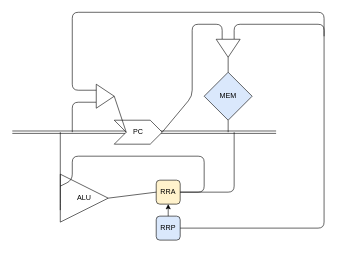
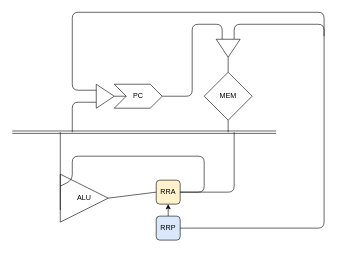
  <mxCell id="0" />
  <mxCell id="1" parent="0" />
  <mxCell id="2" value="ALU" style="triangle;whiteSpace=wrap;html=1;" parent="1" vertex="1"><mxGeometry x="100" y="290" width="80" height="80" as="geometry" /></mxCell>
  <mxCell id="3" value="RRA" style="rounded=1;whiteSpace=wrap;html=1;fillColor=#fff2cc;" parent="1" vertex="1"><mxGeometry x="260" y="300" width="40" height="40" as="geometry" /></mxCell>
  <mxCell id="4" value="" style="endArrow=none;html=1;rounded=1;entryX=1;entryY=0.5;entryDx=0;entryDy=0;exitX=0;exitY=0.25;exitDx=0;exitDy=0;" parent="1" source="2" target="3" edge="1"><mxGeometry width="50" height="50" relative="1" as="geometry"><mxPoint x="180" y="340" as="sourcePoint" /><mxPoint x="230" y="290" as="targetPoint" /><Array as="points"><mxPoint x="120" y="300" /><mxPoint x="120" y="260" /><mxPoint x="340" y="260" /><mxPoint x="340" y="320" /></Array></mxGeometry></mxCell>
  <mxCell id="5" value="" style="shape=link;html=1;rounded=1;" parent="1" edge="1"><mxGeometry width="100" relative="1" as="geometry"><mxPoint x="20" y="220" as="sourcePoint" /><mxPoint x="460" y="220" as="targetPoint" /></mxGeometry></mxCell>
  <mxCell id="6" value="" style="endArrow=none;html=1;rounded=1;entryX=1;entryY=0.5;entryDx=0;entryDy=0;" parent="1" target="3" edge="1"><mxGeometry width="50" height="50" relative="1" as="geometry"><mxPoint x="390" y="220" as="sourcePoint" /><mxPoint x="230" y="330" as="targetPoint" /><Array as="points"><mxPoint x="390" y="320" /></Array></mxGeometry></mxCell>
  <mxCell id="7" value="" style="endArrow=none;html=1;rounded=1;exitX=0;exitY=0.75;exitDx=0;exitDy=0;" parent="1" source="2" edge="1"><mxGeometry width="50" height="50" relative="1" as="geometry"><mxPoint x="140" y="300" as="sourcePoint" /><mxPoint x="100" y="220" as="targetPoint" /><Array as="points"><mxPoint x="100" y="340" /></Array></mxGeometry></mxCell>
- <mxCell id="8" value="PC" style="shape=step;perimeter=stepPerimeter;whiteSpace=wrap;html=1;fixedSize=1;" parent="1" vertex="1"><mxGeometry x="190" y="200" width="80" height="40" as="geometry" /></mxCell>
+ <mxCell id="8" value="PC" style="shape=step;perimeter=stepPerimeter;whiteSpace=wrap;html=1;fixedSize=1;" parent="1" vertex="1"><mxGeometry x="190" y="140" width="80" height="40" as="geometry" /></mxCell>
  <mxCell id="9" value="" style="endArrow=none;html=1;rounded=1;entryX=0;entryY=0.75;entryDx=0;entryDy=0;" parent="1" target="11" edge="1"><mxGeometry width="50" height="50" relative="1" as="geometry"><mxPoint x="120" y="220" as="sourcePoint" /><mxPoint x="120" y="160" as="targetPoint" /><Array as="points"><mxPoint x="120" y="170" /></Array></mxGeometry></mxCell>
  <mxCell id="10" value="" style="endArrow=none;html=1;rounded=1;exitX=1;exitY=0.5;exitDx=0;exitDy=0;entryX=0;entryY=0.75;entryDx=0;entryDy=0;" parent="1" source="8" target="18" edge="1"><mxGeometry width="50" height="50" relative="1" as="geometry"><mxPoint x="280" y="90" as="sourcePoint" /><mxPoint x="372.5" y="72.5" as="targetPoint" /><Array as="points"><mxPoint x="320" y="160" /><mxPoint x="320" y="40" /><mxPoint x="370" y="40" /></Array></mxGeometry></mxCell>
  <mxCell id="11" value="" style="triangle;whiteSpace=wrap;html=1;rotation=0;" parent="1" vertex="1"><mxGeometry x="160" y="140" width="30" height="40" as="geometry" /></mxCell>
  <mxCell id="12" value="" style="endArrow=none;html=1;rounded=1;entryX=0;entryY=0.5;entryDx=0;entryDy=0;exitX=1;exitY=0.5;exitDx=0;exitDy=0;" parent="1" source="11" target="8" edge="1"><mxGeometry width="50" height="50" relative="1" as="geometry"><mxPoint x="180" y="210" as="sourcePoint" /><mxPoint x="230" y="160" as="targetPoint" /></mxGeometry></mxCell>
  <mxCell id="13" value="" style="endArrow=none;html=1;rounded=1;exitX=0;exitY=0.25;exitDx=0;exitDy=0;" parent="1" source="11" edge="1"><mxGeometry width="50" height="50" relative="1" as="geometry"><mxPoint x="180" y="210" as="sourcePoint" /><mxPoint x="540" y="60" as="targetPoint" /><Array as="points"><mxPoint x="120" y="150" /><mxPoint x="120" y="20" /><mxPoint x="540" y="20" /></Array></mxGeometry></mxCell>
  <mxCell id="14" value="" style="endArrow=none;html=1;rounded=1;entryX=0.5;entryY=1;entryDx=0;entryDy=0;" parent="1" target="15" edge="1"><mxGeometry width="50" height="50" relative="1" as="geometry"><mxPoint x="380" y="220" as="sourcePoint" /><mxPoint x="370" y="200" as="targetPoint" /></mxGeometry></mxCell>
- <mxCell id="15" value="MEM" style="rhombus;whiteSpace=wrap;html=1;fillColor=#dae8fc;" parent="1" vertex="1"><mxGeometry x="340" y="120" width="80" height="80" as="geometry" /></mxCell>
+ <mxCell id="15" value="MEM" style="rhombus;whiteSpace=wrap;html=1;" parent="1" vertex="1"><mxGeometry x="340" y="120" width="80" height="80" as="geometry" /></mxCell>
  <mxCell id="16" value="RRP" style="rounded=1;whiteSpace=wrap;html=1;fillColor=#dae8fc;" parent="1" vertex="1"><mxGeometry x="260" y="360" width="40" height="40" as="geometry" /></mxCell>
  <mxCell id="17" value="" style="endArrow=none;html=1;rounded=1;entryX=0;entryY=0.25;entryDx=0;entryDy=0;exitX=1;exitY=0.5;exitDx=0;exitDy=0;" parent="1" target="18" edge="1" source="16"><mxGeometry width="50" height="50" relative="1" as="geometry"><mxPoint x="300" y="400" as="sourcePoint" /><mxPoint x="387.5" y="72.5" as="targetPoint" /><Array as="points"><mxPoint x="540" y="380" /><mxPoint x="540" y="40" /><mxPoint x="390" y="40" /></Array></mxGeometry></mxCell>
  <mxCell id="18" value="" style="triangle;whiteSpace=wrap;html=1;rotation=90;" parent="1" vertex="1"><mxGeometry x="365" y="60" width="30" height="40" as="geometry" /></mxCell>
  <mxCell id="19" value="" style="endArrow=none;html=1;rounded=1;entryX=1;entryY=0.5;entryDx=0;entryDy=0;" parent="1" target="18" edge="1"><mxGeometry width="50" height="50" relative="1" as="geometry"><mxPoint x="380" y="120" as="sourcePoint" /><mxPoint x="430" y="200" as="targetPoint" /></mxGeometry></mxCell>
  <mxCell id="20" value="" style="endArrow=none;html=1;rounded=1;entryX=0;entryY=0.5;entryDx=0;entryDy=0;exitX=1;exitY=0.5;exitDx=0;exitDy=0;" parent="1" source="2" target="3" edge="1"><mxGeometry width="50" height="50" relative="1" as="geometry"><mxPoint x="217.5" y="320" as="sourcePoint" /><mxPoint x="250" y="180" as="targetPoint" /></mxGeometry></mxCell>
  <mxCell id="21" value="" style="endArrow=classic;html=1;rounded=0;entryX=0.5;entryY=1;entryDx=0;entryDy=0;exitX=0.5;exitY=0;exitDx=0;exitDy=0;" edge="1" parent="1" source="16" target="3"><mxGeometry width="50" height="50" relative="1" as="geometry"><mxPoint x="310" y="320" as="sourcePoint" /><mxPoint x="360" y="270" as="targetPoint" /></mxGeometry></mxCell>
